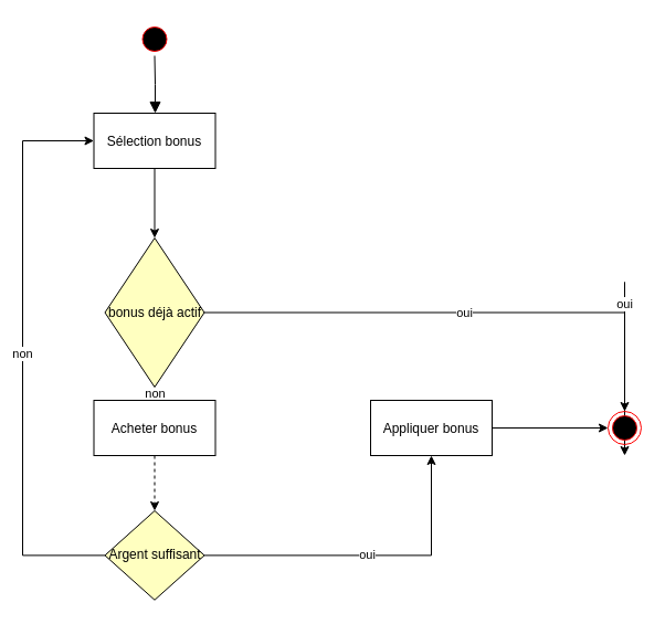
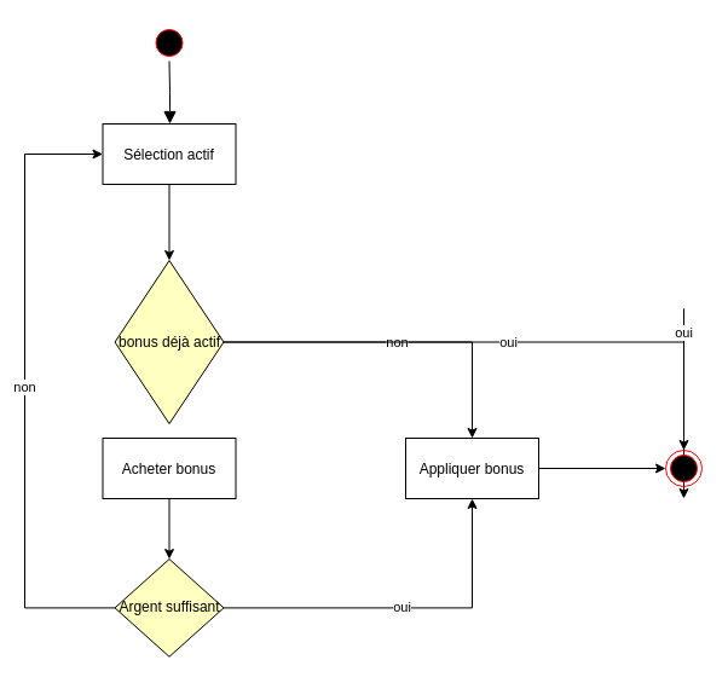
  <mxCell id="0" />
  <mxCell id="1" parent="0" />
  <mxCell id="2" value="" style="ellipse;shape=startState;fillColor=#000000;strokeColor=#ff0000;" parent="1" vertex="1"><mxGeometry x="124.5" y="20" width="30" height="30" as="geometry" /></mxCell>
  <mxCell id="3" value="" style="edgeStyle=elbowEdgeStyle;elbow=horizontal;verticalAlign=bottom;endArrow=block;endSize=8;endFill=1;rounded=0" parent="1" source="2" target="5" edge="1"><mxGeometry x="110" y="50" as="geometry"><mxPoint x="-25" y="-38" as="targetPoint" /></mxGeometry></mxCell>
  <mxCell id="4" style="edgeStyle=orthogonalEdgeStyle;rounded=0;orthogonalLoop=1;jettySize=auto;html=1;" parent="1" source="5" target="8" edge="1"><mxGeometry relative="1" as="geometry" /></mxCell>
- <mxCell id="5" value="Sélection bonus" style="" parent="1" vertex="1"><mxGeometry x="84.5" y="102" width="110" height="50" as="geometry" /></mxCell>
+ <mxCell id="5" value="Sélection actif" style="" parent="1" vertex="1"><mxGeometry x="84.5" y="102" width="110" height="50" as="geometry" /></mxCell>
  <mxCell id="6" value="oui" style="edgeStyle=orthogonalEdgeStyle;rounded=0;orthogonalLoop=1;jettySize=auto;html=1;" parent="1" source="16" edge="1"><mxGeometry relative="1" as="geometry"><Array as="points"><mxPoint x="565" y="255" /></Array><mxPoint x="565" y="412" as="targetPoint" /></mxGeometry></mxCell>
- <mxCell id="7" value="non" style="edgeStyle=orthogonalEdgeStyle;rounded=0;orthogonalLoop=1;jettySize=auto;html=1;" parent="1" source="8" target="12" edge="1"><mxGeometry relative="1" as="geometry"><mxPoint x="139.6" y="372.095" as="targetPoint" /></mxGeometry></mxCell>
+ <mxCell id="7" value="non" style="edgeStyle=orthogonalEdgeStyle;rounded=0;orthogonalLoop=1;jettySize=auto;html=1;" parent="1" source="8" target="10" edge="1"><mxGeometry relative="1" as="geometry"><mxPoint x="139.6" y="372.095" as="targetPoint" /></mxGeometry></mxCell>
  <mxCell id="8" value="bonus déjà actif" style="rhombus;whiteSpace=wrap;html=1;fillColor=#ffffc0;" parent="1" vertex="1"><mxGeometry x="94.5" y="215" width="90" height="135" as="geometry" /></mxCell>
  <mxCell id="9" style="edgeStyle=orthogonalEdgeStyle;rounded=0;orthogonalLoop=1;jettySize=auto;html=1;" parent="1" source="10" target="16" edge="1"><mxGeometry relative="1" as="geometry" /></mxCell>
  <mxCell id="10" value="Appliquer bonus" style="" parent="1" vertex="1"><mxGeometry x="335" y="362" width="110" height="50" as="geometry" /></mxCell>
- <mxCell id="11" value="" style="edgeStyle=orthogonalEdgeStyle;rounded=0;orthogonalLoop=1;jettySize=auto;html=1;dashed=1;" edge="1" parent="1" source="12" target="15"><mxGeometry relative="1" as="geometry" /></mxCell>
+ <mxCell id="11" value="" style="edgeStyle=orthogonalEdgeStyle;rounded=0;orthogonalLoop=1;jettySize=auto;html=1;" edge="1" parent="1" source="12" target="15"><mxGeometry relative="1" as="geometry" /></mxCell>
  <mxCell id="12" value="Acheter bonus" style="" vertex="1" parent="1"><mxGeometry x="84.5" y="362" width="110" height="50" as="geometry" /></mxCell>
  <mxCell id="13" value="oui" style="edgeStyle=orthogonalEdgeStyle;rounded=0;orthogonalLoop=1;jettySize=auto;html=1;" edge="1" parent="1" source="15" target="10"><mxGeometry relative="1" as="geometry" /></mxCell>
  <mxCell id="14" value="non" style="edgeStyle=orthogonalEdgeStyle;rounded=0;orthogonalLoop=1;jettySize=auto;html=1;" edge="1" parent="1" source="15" target="5"><mxGeometry relative="1" as="geometry"><Array as="points"><mxPoint x="20" y="502.375" /><mxPoint x="20" y="127" /></Array></mxGeometry></mxCell>
  <mxCell id="15" value="Argent suffisant" style="rhombus;whiteSpace=wrap;html=1;fillColor=#ffffc0;" vertex="1" parent="1"><mxGeometry x="94.5" y="462" width="90" height="80.75" as="geometry" /></mxCell>
  <mxCell id="16" value="" style="ellipse;shape=endState;fillColor=#000000;strokeColor=#ff0000" parent="1" vertex="1"><mxGeometry x="550" y="372" width="30" height="30" as="geometry" /></mxCell>
  <mxCell id="17" value="oui" style="edgeStyle=orthogonalEdgeStyle;rounded=0;orthogonalLoop=1;jettySize=auto;html=1;" edge="1" parent="1" source="8" target="16"><mxGeometry relative="1" as="geometry"><Array as="points" /><mxPoint x="184.472" y="255.4" as="sourcePoint" /><mxPoint x="565" y="412" as="targetPoint" /></mxGeometry></mxCell>
